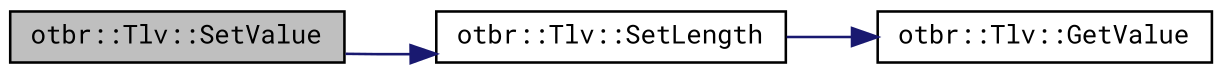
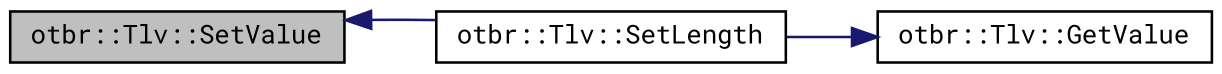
  digraph {
    fontname="Roboto Mono"
    rankdir=LR
    node [color=black fillcolor=white fontname="Roboto Mono" fontsize=10 shape=record style=filled]
    edge [color=midnightblue fontname="Roboto Mono" fontsize=10 labelfontname=Helvetica labelfontsize=10 style=solid]
    n1 [fillcolor=grey75 fontcolor=black height=0.2 label="otbr::Tlv::SetValue" width=0.4]
    n2 [height=0.2 label="otbr::Tlv::SetLength" width=0.4]
    n3 [height=0.2 label="otbr::Tlv::GetValue" width=0.4]
-   n1 -> n2
+   n2 -> n1
    n2 -> n3
  }
